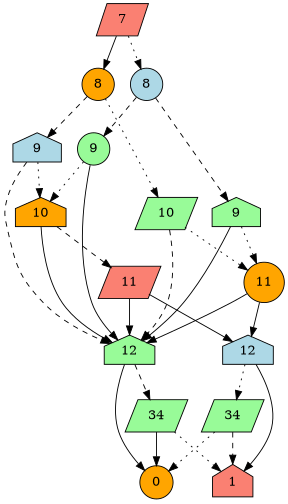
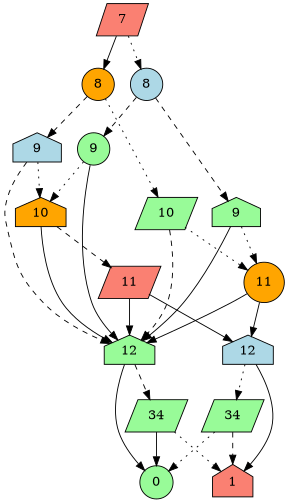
  digraph {
    node [shape=house style=filled fillcolor=palegreen]
    edge [style=solid]
-   n1 [height=0.3 label=0 shape=circle width=0.3 fillcolor=orange]
+   n1 [height=0.3 label=0 shape=circle width=0.3]
    n2 [height=0.3 label=1 width=0.3 fillcolor=salmon]
    n3 [label=7 fillcolor=salmon shape=parallelogram]
    n4 [label=8 fillcolor=orange shape=circle]
    n5 [label=8 fillcolor=lightblue shape=circle]
    n6 [label=9 fillcolor=lightblue]
    n7 [label=10 shape=parallelogram]
    n8 [label=9 shape=circle]
    n9 [label=9]
    n10 [label=12]
    n11 [label=10 fillcolor=orange]
    n12 [label=11 fillcolor=orange shape=circle]
    n13 [label=34 shape=parallelogram]
    n14 [label=11 fillcolor=salmon shape=parallelogram]
    n15 [label=12 fillcolor=lightblue]
    n16 [label=34 shape=parallelogram]
    n3 -> n4
    n3 -> n5 [style=dotted]
    n4 -> n6 [style=dashed]
    n4 -> n7 [style=dotted]
    n5 -> n8 [style=dashed]
    n5 -> n9 [style=dashed]
    n6 -> n10 [style=dashed]
    n6 -> n11 [style=dotted]
    n7 -> n10 [style=dashed]
    n7 -> n12 [style=dotted]
    n8 -> n10
    n8 -> n11 [style=dotted]
    n9 -> n10
    n9 -> n12 [style=dotted]
    n10 -> n1
    n10 -> n13 [style=dashed]
    n11 -> n10
    n11 -> n14 [style=dashed]
    n12 -> n10
    n12 -> n15
    n13 -> n1
    n13 -> n2 [style=dotted]
    n14 -> n10
    n14 -> n15
    n15 -> n2
    n15 -> n16 [style=dotted]
    n16 -> n1 [style=dotted]
    n16 -> n2 [style=dashed]
  }
